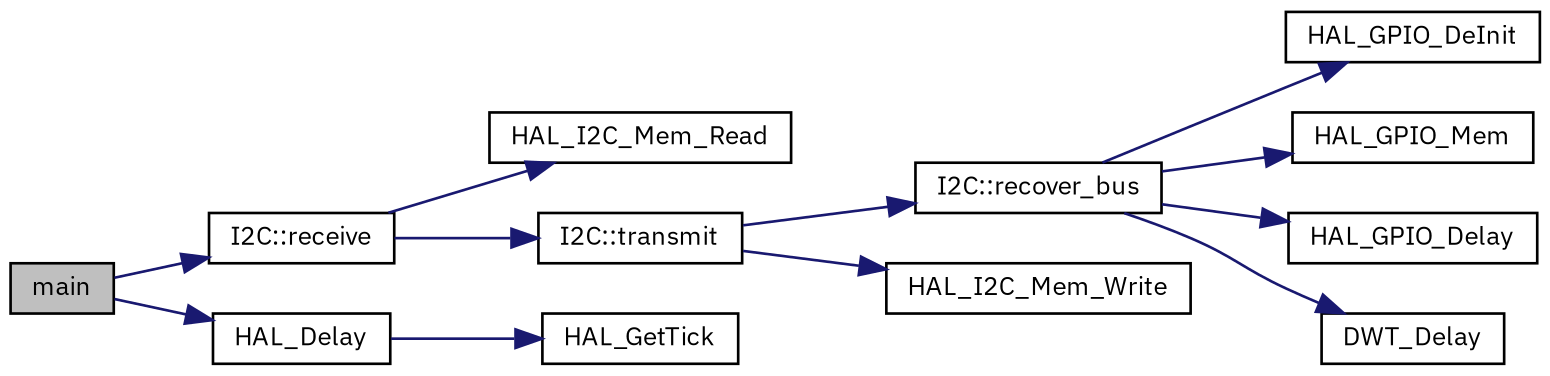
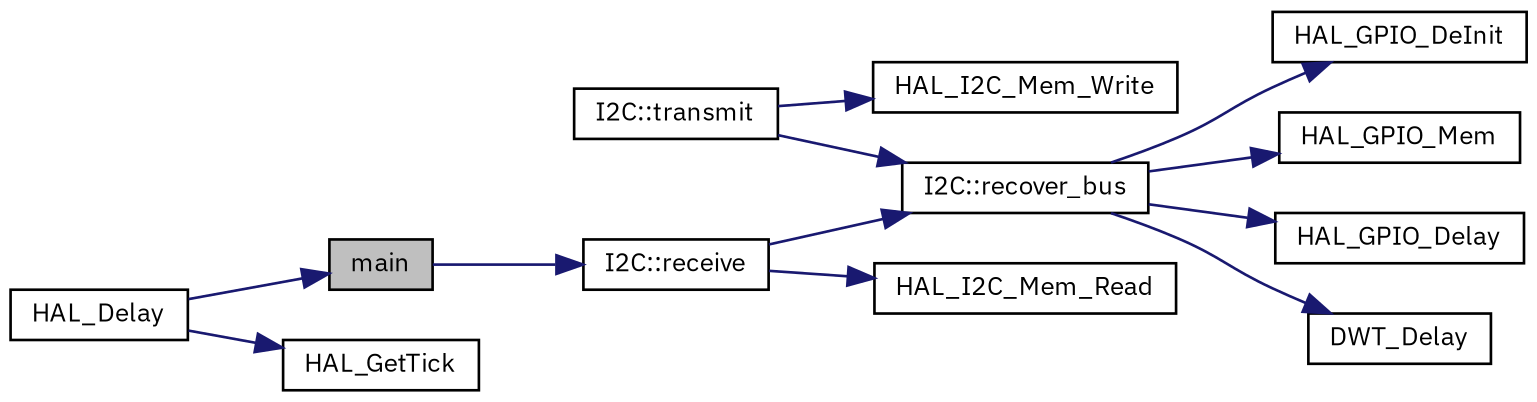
  digraph {
    fontname="IBM Plex Sans"
    rankdir=LR
    node [color=black fillcolor=white fontname="IBM Plex Sans" fontsize=10 shape=record style=filled]
    edge [color=midnightblue fontname="IBM Plex Sans" fontsize=10 labelfontname=Helvetica labelfontsize=10 style=solid]
    n1 [fillcolor=grey75 fontcolor=black height=0.2 label=main width=0.4]
    n2 [height=0.2 label="I2C::receive" width=0.4]
    n3 [height=0.2 label=HAL_Delay width=0.4]
    n4 [height=0.2 label=HAL_I2C_Mem_Read width=0.4]
    n5 [height=0.2 label="I2C::recover_bus" width=0.4]
    n6 [height=0.2 label="I2C::transmit" width=0.4]
    n7 [height=0.2 label=HAL_I2C_Mem_Write width=0.4]
    n8 [height=0.2 label=HAL_GetTick width=0.4]
    n9 [height=0.2 label=HAL_GPIO_DeInit width=0.4]
    n10 [height=0.2 label=HAL_GPIO_Mem width=0.4]
    n11 [height=0.2 label=HAL_GPIO_Delay width=0.4]
    n12 [height=0.2 label=DWT_Delay width=0.4]
    n1 -> n2
-   n1 -> n3
+   n3 -> n1
    n2 -> n4
-   n2 -> n6
+   n2 -> n5
    n3 -> n8
    n5 -> n9
    n5 -> n10
    n5 -> n11
    n5 -> n12
    n6 -> n5
    n6 -> n7
  }
